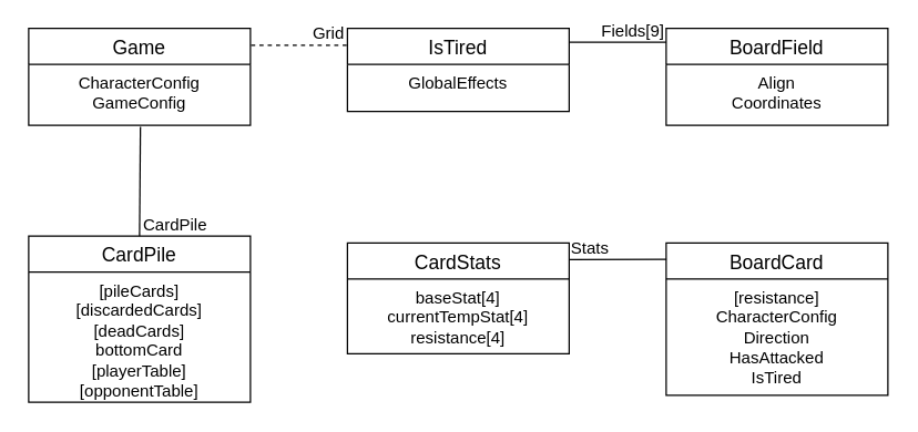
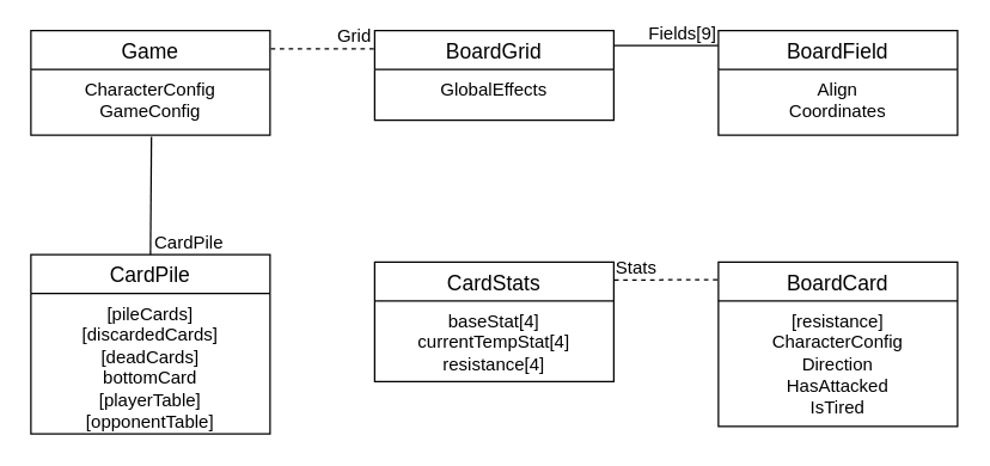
  <mxCell id="0" />
  <mxCell id="1" parent="0" />
  <mxCell id="2" value="Game" style="swimlane;fontStyle=0;childLayout=stackLayout;horizontal=1;startSize=26;horizontalStack=0;resizeParent=1;resizeParentMax=0;resizeLast=0;collapsible=1;marginBottom=0;align=center;fontSize=14;" vertex="1" parent="1"><mxGeometry x="20" y="20" width="160" height="70" as="geometry" /></mxCell>
  <mxCell id="3" value="CharacterConfig&lt;div&gt;GameConfig&lt;/div&gt;" style="text;strokeColor=none;fillColor=none;spacingLeft=4;spacingRight=4;overflow=hidden;rotatable=0;points=[[0,0.5],[1,0.5]];portConstraint=eastwest;fontSize=12;whiteSpace=wrap;html=1;align=center;" vertex="1" parent="2"><mxGeometry y="26" width="160" height="44" as="geometry" /></mxCell>
  <mxCell id="4" value="CardPile" style="swimlane;fontStyle=0;childLayout=stackLayout;horizontal=1;startSize=26;horizontalStack=0;resizeParent=1;resizeParentMax=0;resizeLast=0;collapsible=1;marginBottom=0;align=center;fontSize=14;" vertex="1" parent="1"><mxGeometry x="20" y="170" width="160" height="120" as="geometry" /></mxCell>
  <mxCell id="5" value="[pileCards]&lt;div&gt;[discardedCards]&lt;/div&gt;&lt;div&gt;[deadCards]&lt;/div&gt;&lt;div&gt;bottomCard&lt;/div&gt;&lt;div&gt;[playerTable]&lt;/div&gt;&lt;div&gt;[opponentTable]&lt;br&gt;&lt;div&gt;&lt;br&gt;&lt;/div&gt;&lt;/div&gt;" style="text;strokeColor=none;fillColor=none;spacingLeft=4;spacingRight=4;overflow=hidden;rotatable=0;points=[[0,0.5],[1,0.5]];portConstraint=eastwest;fontSize=12;whiteSpace=wrap;html=1;align=center;" vertex="1" parent="4"><mxGeometry y="26" width="160" height="94" as="geometry" /></mxCell>
- <mxCell id="6" value="IsTired" style="swimlane;fontStyle=0;childLayout=stackLayout;horizontal=1;startSize=26;horizontalStack=0;resizeParent=1;resizeParentMax=0;resizeLast=0;collapsible=1;marginBottom=0;align=center;fontSize=14;" vertex="1" parent="1"><mxGeometry x="250" y="20" width="160" height="60" as="geometry" /></mxCell>
+ <mxCell id="6" value="BoardGrid" style="swimlane;fontStyle=0;childLayout=stackLayout;horizontal=1;startSize=26;horizontalStack=0;resizeParent=1;resizeParentMax=0;resizeLast=0;collapsible=1;marginBottom=0;align=center;fontSize=14;" vertex="1" parent="1"><mxGeometry x="250" y="20" width="160" height="60" as="geometry" /></mxCell>
  <mxCell id="7" value="GlobalEffects" style="text;strokeColor=none;fillColor=none;spacingLeft=4;spacingRight=4;overflow=hidden;rotatable=0;points=[[0,0.5],[1,0.5]];portConstraint=eastwest;fontSize=12;whiteSpace=wrap;html=1;align=center;" vertex="1" parent="6"><mxGeometry y="26" width="160" height="34" as="geometry" /></mxCell>
  <mxCell id="8" value="BoardField" style="swimlane;fontStyle=0;childLayout=stackLayout;horizontal=1;startSize=26;horizontalStack=0;resizeParent=1;resizeParentMax=0;resizeLast=0;collapsible=1;marginBottom=0;align=center;fontSize=14;" vertex="1" parent="1"><mxGeometry x="480" y="20" width="160" height="70" as="geometry" /></mxCell>
  <mxCell id="9" value="&lt;div&gt;&lt;span style=&quot;background-color: transparent; color: light-dark(rgb(0, 0, 0), rgb(255, 255, 255));&quot;&gt;Align&lt;/span&gt;&lt;/div&gt;&lt;div&gt;Coordinates&lt;/div&gt;" style="text;strokeColor=none;fillColor=none;spacingLeft=4;spacingRight=4;overflow=hidden;rotatable=0;points=[[0,0.5],[1,0.5]];portConstraint=eastwest;fontSize=12;whiteSpace=wrap;html=1;align=center;" vertex="1" parent="8"><mxGeometry y="26" width="160" height="44" as="geometry" /></mxCell>
  <mxCell id="10" value="BoardCard" style="swimlane;fontStyle=0;childLayout=stackLayout;horizontal=1;startSize=26;horizontalStack=0;resizeParent=1;resizeParentMax=0;resizeLast=0;collapsible=1;marginBottom=0;align=center;fontSize=14;" vertex="1" parent="1"><mxGeometry x="480" y="175" width="160" height="110" as="geometry" /></mxCell>
  <mxCell id="11" value="&lt;div&gt;[resistance]&lt;/div&gt;&lt;div&gt;CharacterConfig&lt;/div&gt;&lt;div&gt;Direction&lt;/div&gt;&lt;div&gt;HasAttacked&lt;/div&gt;&lt;div&gt;IsTired&lt;/div&gt;" style="text;strokeColor=none;fillColor=none;spacingLeft=4;spacingRight=4;overflow=hidden;rotatable=0;points=[[0,0.5],[1,0.5]];portConstraint=eastwest;fontSize=12;whiteSpace=wrap;html=1;align=center;" vertex="1" parent="10"><mxGeometry y="26" width="160" height="84" as="geometry" /></mxCell>
  <mxCell id="12" value="CardStats" style="swimlane;fontStyle=0;childLayout=stackLayout;horizontal=1;startSize=26;horizontalStack=0;resizeParent=1;resizeParentMax=0;resizeLast=0;collapsible=1;marginBottom=0;align=center;fontSize=14;" vertex="1" parent="1"><mxGeometry x="250" y="175" width="160" height="80" as="geometry" /></mxCell>
  <mxCell id="13" value="baseStat[4]&lt;div&gt;currentTempStat[4]&lt;/div&gt;&lt;div&gt;resistance[4]&lt;/div&gt;" style="text;strokeColor=none;fillColor=none;spacingLeft=4;spacingRight=4;overflow=hidden;rotatable=0;points=[[0,0.5],[1,0.5]];portConstraint=eastwest;fontSize=12;whiteSpace=wrap;html=1;align=center;" vertex="1" parent="12"><mxGeometry y="26" width="160" height="54" as="geometry" /></mxCell>
- <mxCell id="14" value="" style="endArrow=none;html=1;rounded=0;exitX=1.002;exitY=0.15;exitDx=0;exitDy=0;exitPerimeter=0;entryX=0.001;entryY=0.107;entryDx=0;entryDy=0;entryPerimeter=0;" edge="1" parent="1" source="12" target="10"><mxGeometry relative="1" as="geometry"><mxPoint x="410" y="204" as="sourcePoint" /><mxPoint x="450" y="190" as="targetPoint" /></mxGeometry></mxCell>
+ <mxCell id="14" value="" style="endArrow=none;html=1;rounded=0;exitX=1.002;exitY=0.15;exitDx=0;exitDy=0;exitPerimeter=0;entryX=0.001;entryY=0.107;entryDx=0;entryDy=0;entryPerimeter=0;dashed=1;" edge="1" parent="1" source="12" target="10"><mxGeometry relative="1" as="geometry"><mxPoint x="410" y="204" as="sourcePoint" /><mxPoint x="450" y="190" as="targetPoint" /></mxGeometry></mxCell>
  <mxCell id="15" value="Stats" style="resizable=0;html=1;whiteSpace=wrap;align=right;verticalAlign=bottom;" connectable="0" vertex="1" parent="14"><mxGeometry x="1" relative="1" as="geometry"><mxPoint x="-40" as="offset" /></mxGeometry></mxCell>
  <mxCell id="16" value="" style="endArrow=none;html=1;rounded=0;exitX=0.5;exitY=0;exitDx=0;exitDy=0;entryX=0.504;entryY=1.025;entryDx=0;entryDy=0;entryPerimeter=0;" edge="1" parent="1" source="4" target="3"><mxGeometry relative="1" as="geometry"><mxPoint x="170" y="160" as="sourcePoint" /><mxPoint x="330" y="160" as="targetPoint" /></mxGeometry></mxCell>
  <mxCell id="17" value="CardPile" style="resizable=0;html=1;whiteSpace=wrap;align=right;verticalAlign=bottom;" connectable="0" vertex="1" parent="16"><mxGeometry x="1" relative="1" as="geometry"><mxPoint x="49" y="79" as="offset" /></mxGeometry></mxCell>
  <mxCell id="18" value="" style="endArrow=none;html=1;rounded=0;exitX=1.003;exitY=0.173;exitDx=0;exitDy=0;exitPerimeter=0;entryX=-0.001;entryY=0.202;entryDx=0;entryDy=0;entryPerimeter=0;dashed=1;" edge="1" parent="1" source="2" target="6"><mxGeometry relative="1" as="geometry"><mxPoint x="130" y="100" as="sourcePoint" /><mxPoint x="290" y="100" as="targetPoint" /></mxGeometry></mxCell>
  <mxCell id="19" value="Grid" style="resizable=0;html=1;whiteSpace=wrap;align=right;verticalAlign=bottom;" connectable="0" vertex="1" parent="18"><mxGeometry x="1" relative="1" as="geometry" /></mxCell>
  <mxCell id="20" value="" style="endArrow=none;html=1;rounded=0;exitX=1.003;exitY=0.173;exitDx=0;exitDy=0;exitPerimeter=0;entryX=-0.001;entryY=0.202;entryDx=0;entryDy=0;entryPerimeter=0;" edge="1" parent="1"><mxGeometry relative="1" as="geometry"><mxPoint x="410" y="30" as="sourcePoint" /><mxPoint x="480" y="30" as="targetPoint" /></mxGeometry></mxCell>
  <mxCell id="21" value="Fields[9]" style="resizable=0;html=1;whiteSpace=wrap;align=right;verticalAlign=bottom;" connectable="0" vertex="1" parent="20"><mxGeometry x="1" relative="1" as="geometry" /></mxCell>
